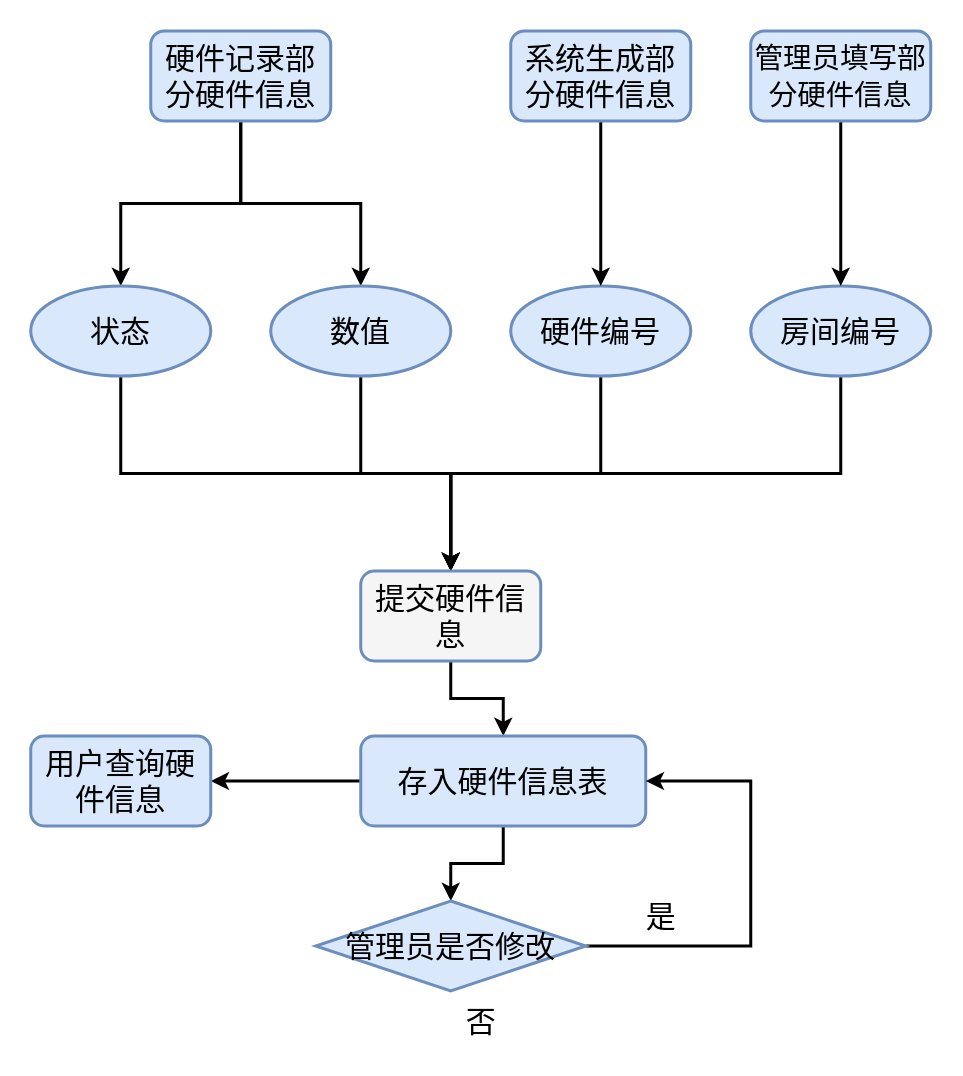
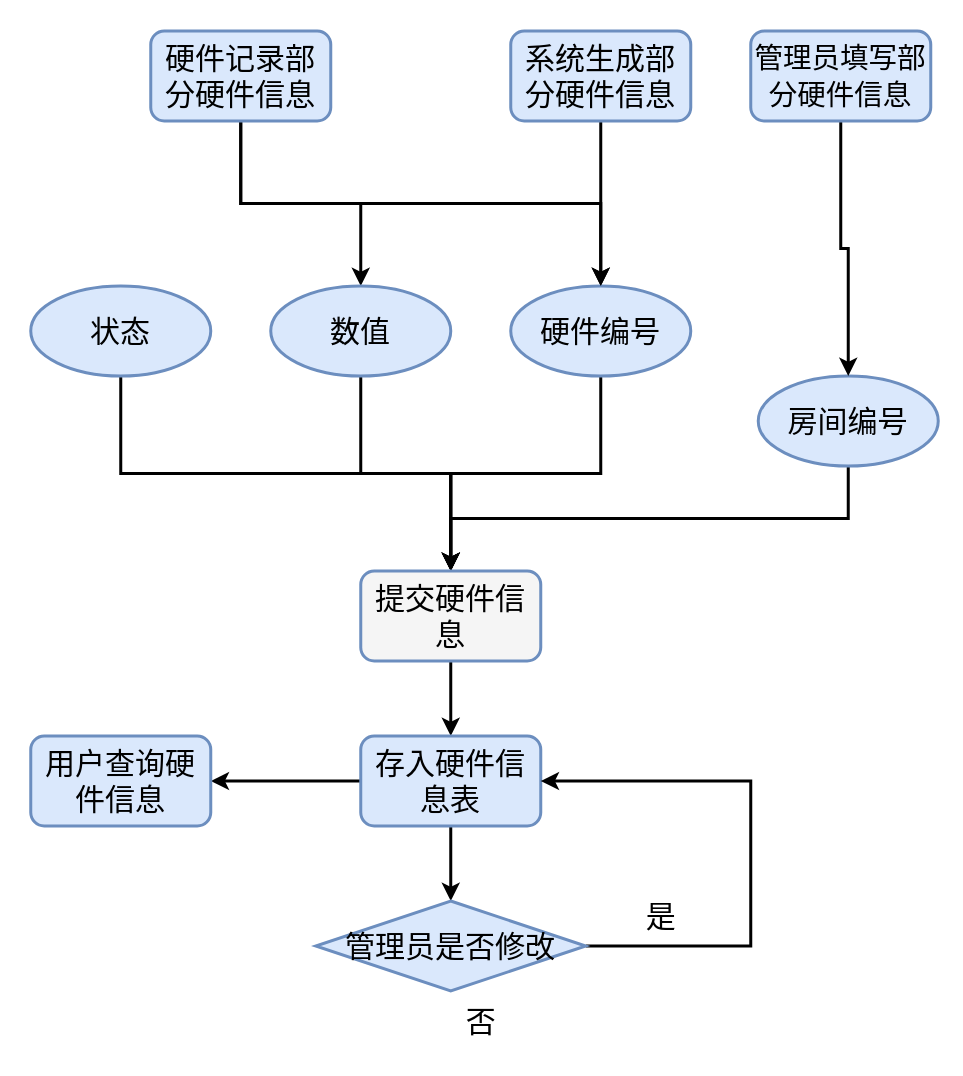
  <mxCell id="0" />
  <mxCell id="1" parent="0" />
  <mxCell id="2" style="edgeStyle=elbowEdgeStyle;rounded=0;orthogonalLoop=1;jettySize=auto;elbow=vertical;html=1;exitX=0.5;exitY=1;exitDx=0;exitDy=0;strokeWidth=2;fontSize=20;" parent="1" source="4" target="8" edge="1"><mxGeometry relative="1" as="geometry" /></mxCell>
- <mxCell id="3" style="edgeStyle=elbowEdgeStyle;rounded=0;orthogonalLoop=1;jettySize=auto;elbow=vertical;html=1;exitX=0.5;exitY=1;exitDx=0;exitDy=0;entryX=0.5;entryY=0;entryDx=0;entryDy=0;strokeWidth=2;fontSize=20;" parent="1" source="4" target="6" edge="1"><mxGeometry relative="1" as="geometry" /></mxCell>
+ <mxCell id="3" style="edgeStyle=elbowEdgeStyle;rounded=0;orthogonalLoop=1;jettySize=auto;elbow=vertical;html=1;exitX=0.5;exitY=1;exitDx=0;exitDy=0;strokeWidth=2;fontSize=20;" parent="1" source="4" target="12" edge="1"><mxGeometry relative="1" as="geometry" /></mxCell>
  <mxCell id="4" value="硬件记录部分硬件信息" style="rounded=1;whiteSpace=wrap;html=1;fillColor=#dae8fc;strokeColor=#6c8ebf;strokeWidth=2;fontSize=20;" parent="1" vertex="1"><mxGeometry x="100" y="20" width="120" height="60" as="geometry" /></mxCell>
  <mxCell id="5" style="edgeStyle=elbowEdgeStyle;rounded=0;orthogonalLoop=1;jettySize=auto;elbow=vertical;html=1;exitX=0.5;exitY=1;exitDx=0;exitDy=0;entryX=0.5;entryY=0;entryDx=0;entryDy=0;strokeWidth=2;fontSize=20;" parent="1" source="6" target="14" edge="1"><mxGeometry relative="1" as="geometry" /></mxCell>
  <mxCell id="6" value="状态" style="ellipse;whiteSpace=wrap;html=1;fontSize=20;strokeWidth=2;fillColor=#dae8fc;strokeColor=#6c8ebf;" parent="1" vertex="1"><mxGeometry x="20" y="190" width="120" height="60" as="geometry" /></mxCell>
  <mxCell id="7" style="edgeStyle=elbowEdgeStyle;rounded=0;orthogonalLoop=1;jettySize=auto;elbow=vertical;html=1;exitX=0.5;exitY=1;exitDx=0;exitDy=0;strokeWidth=2;fontSize=20;" parent="1" source="8" target="14" edge="1"><mxGeometry relative="1" as="geometry" /></mxCell>
  <mxCell id="8" value="数值" style="ellipse;whiteSpace=wrap;html=1;fontSize=20;strokeWidth=2;fillColor=#dae8fc;strokeColor=#6c8ebf;" parent="1" vertex="1"><mxGeometry x="180" y="190" width="120" height="60" as="geometry" /></mxCell>
  <mxCell id="9" style="edgeStyle=elbowEdgeStyle;rounded=0;orthogonalLoop=1;jettySize=auto;elbow=vertical;html=1;exitX=0.5;exitY=1;exitDx=0;exitDy=0;entryX=0.5;entryY=0;entryDx=0;entryDy=0;strokeWidth=2;fontSize=20;" parent="1" source="10" target="14" edge="1"><mxGeometry relative="1" as="geometry" /></mxCell>
- <mxCell id="10" value="房间编号" style="ellipse;whiteSpace=wrap;html=1;fontSize=20;strokeWidth=2;fillColor=#dae8fc;strokeColor=#6c8ebf;" parent="1" vertex="1"><mxGeometry x="500" y="190" width="120" height="60" as="geometry" /></mxCell>
+ <mxCell id="10" value="房间编号" style="ellipse;whiteSpace=wrap;html=1;fontSize=20;strokeWidth=2;fillColor=#dae8fc;strokeColor=#6c8ebf;" parent="1" vertex="1"><mxGeometry x="505" y="250" width="120" height="60" as="geometry" /></mxCell>
  <mxCell id="11" style="edgeStyle=elbowEdgeStyle;rounded=0;orthogonalLoop=1;jettySize=auto;elbow=vertical;html=1;exitX=0.5;exitY=1;exitDx=0;exitDy=0;entryX=0.5;entryY=0;entryDx=0;entryDy=0;strokeWidth=2;fontSize=20;" parent="1" source="12" target="14" edge="1"><mxGeometry relative="1" as="geometry" /></mxCell>
  <mxCell id="12" value="硬件编号" style="ellipse;whiteSpace=wrap;html=1;fontSize=20;strokeWidth=2;fillColor=#dae8fc;strokeColor=#6c8ebf;" parent="1" vertex="1"><mxGeometry x="340" y="190" width="120" height="60" as="geometry" /></mxCell>
  <mxCell id="13" style="edgeStyle=elbowEdgeStyle;rounded=0;orthogonalLoop=1;jettySize=auto;elbow=vertical;html=1;exitX=0.5;exitY=1;exitDx=0;exitDy=0;strokeWidth=2;fontSize=20;" parent="1" source="14" target="17" edge="1"><mxGeometry relative="1" as="geometry" /></mxCell>
  <mxCell id="14" value="提交硬件信息" style="rounded=1;whiteSpace=wrap;html=1;fillColor=#f5f5f5;strokeColor=#6c8ebf;strokeWidth=2;fontSize=20;" parent="1" vertex="1"><mxGeometry x="240" y="380" width="120" height="60" as="geometry" /></mxCell>
  <mxCell id="15" style="edgeStyle=elbowEdgeStyle;rounded=0;orthogonalLoop=1;jettySize=auto;elbow=vertical;html=1;exitX=0.5;exitY=1;exitDx=0;exitDy=0;entryX=0.5;entryY=0;entryDx=0;entryDy=0;strokeWidth=2;fontSize=20;" parent="1" source="17" target="19" edge="1"><mxGeometry relative="1" as="geometry" /></mxCell>
  <mxCell id="16" style="edgeStyle=orthogonalEdgeStyle;rounded=0;orthogonalLoop=1;jettySize=auto;html=1;strokeWidth=2;" edge="1" parent="1" source="17" target="26"><mxGeometry relative="1" as="geometry" /></mxCell>
- <mxCell id="17" value="存入硬件信息表" style="rounded=1;whiteSpace=wrap;html=1;fillColor=#dae8fc;strokeColor=#6c8ebf;strokeWidth=2;fontSize=20;" parent="1" vertex="1"><mxGeometry x="240" y="490" width="190" height="60" as="geometry" /></mxCell>
+ <mxCell id="17" value="存入硬件信息表" style="rounded=1;whiteSpace=wrap;html=1;fillColor=#dae8fc;strokeColor=#6c8ebf;strokeWidth=2;fontSize=20;" parent="1" vertex="1"><mxGeometry x="240" y="490" width="120" height="60" as="geometry" /></mxCell>
  <mxCell id="18" style="edgeStyle=elbowEdgeStyle;rounded=0;orthogonalLoop=1;jettySize=auto;elbow=vertical;html=1;exitX=1;exitY=0.5;exitDx=0;exitDy=0;entryX=1;entryY=0.5;entryDx=0;entryDy=0;strokeWidth=2;fontSize=20;" parent="1" source="19" target="17" edge="1"><mxGeometry relative="1" as="geometry"><Array as="points"><mxPoint x="500" y="580" /><mxPoint x="530" y="580" /></Array></mxGeometry></mxCell>
  <mxCell id="19" value="管理员是否修改" style="rhombus;whiteSpace=wrap;html=1;fillColor=#dae8fc;strokeColor=#6c8ebf;strokeWidth=2;fontSize=20;" parent="1" vertex="1"><mxGeometry x="210" y="600" width="180" height="60" as="geometry" /></mxCell>
  <mxCell id="20" value="是" style="text;html=1;align=center;verticalAlign=middle;resizable=0;points=[];autosize=1;strokeColor=none;strokeWidth=2;fontSize=20;" parent="1" vertex="1"><mxGeometry x="420" y="595" width="40" height="30" as="geometry" /></mxCell>
  <mxCell id="21" value="否" style="text;html=1;align=center;verticalAlign=middle;resizable=0;points=[];autosize=1;strokeColor=none;fontSize=20;" parent="1" vertex="1"><mxGeometry x="300" y="665" width="40" height="30" as="geometry" /></mxCell>
  <mxCell id="22" style="edgeStyle=orthogonalEdgeStyle;rounded=0;orthogonalLoop=1;jettySize=auto;html=1;entryX=0.5;entryY=0;entryDx=0;entryDy=0;strokeWidth=2;" edge="1" parent="1" source="23" target="10"><mxGeometry relative="1" as="geometry" /></mxCell>
  <mxCell id="23" value="&lt;font style=&quot;font-size: 19px&quot;&gt;管理员填写部分硬件信息&lt;/font&gt;" style="rounded=1;whiteSpace=wrap;html=1;fillColor=#dae8fc;strokeColor=#6c8ebf;strokeWidth=2;fontSize=20;" vertex="1" parent="1"><mxGeometry x="500" y="20" width="120" height="60" as="geometry" /></mxCell>
  <mxCell id="24" style="edgeStyle=orthogonalEdgeStyle;rounded=0;orthogonalLoop=1;jettySize=auto;html=1;entryX=0.5;entryY=0;entryDx=0;entryDy=0;strokeWidth=2;" edge="1" parent="1" source="25" target="12"><mxGeometry relative="1" as="geometry" /></mxCell>
  <mxCell id="25" value="系统生成部分硬件信息" style="rounded=1;whiteSpace=wrap;html=1;fillColor=#dae8fc;strokeColor=#6c8ebf;strokeWidth=2;fontSize=20;" vertex="1" parent="1"><mxGeometry x="340" y="20" width="120" height="60" as="geometry" /></mxCell>
  <mxCell id="26" value="用户查询硬件信息" style="rounded=1;whiteSpace=wrap;html=1;fillColor=#dae8fc;strokeColor=#6c8ebf;strokeWidth=2;fontSize=20;" vertex="1" parent="1"><mxGeometry x="20" y="490" width="120" height="60" as="geometry" /></mxCell>
